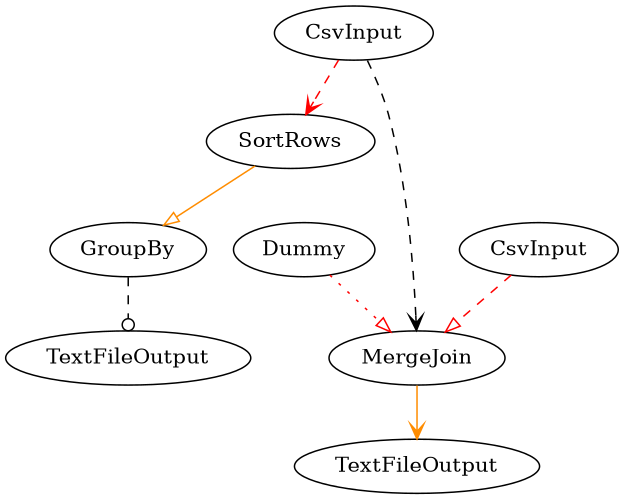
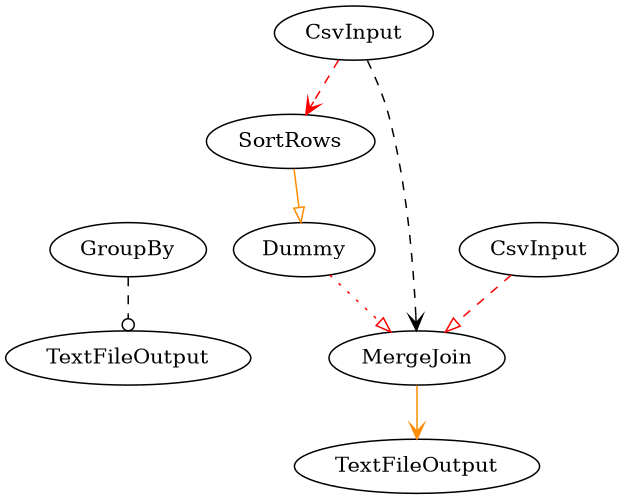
  digraph {
    edge [arrowhead=vee color=red style=dashed]
    n1 [label=CsvInput]
    n2 [label=SortRows]
    n3 [label=MergeJoin]
    n4 [label=Dummy]
    n5 [label=TextFileOutput]
    n6 [label=CsvInput]
    n7 [label=GroupBy]
    n8 [label=TextFileOutput]
    n1 -> n2
    n1 -> n3 [color=black]
-   n2 -> n7 [arrowhead=onormal color=darkorange style=solid]
+   n2 -> n4 [arrowhead=onormal color=darkorange style=solid]
    n3 -> n5 [color=darkorange style=solid]
    n4 -> n3 [arrowhead=onormal style=dotted]
    n6 -> n3 [arrowhead=onormal]
    n7 -> n8 [arrowhead=odot color=black]
  }
